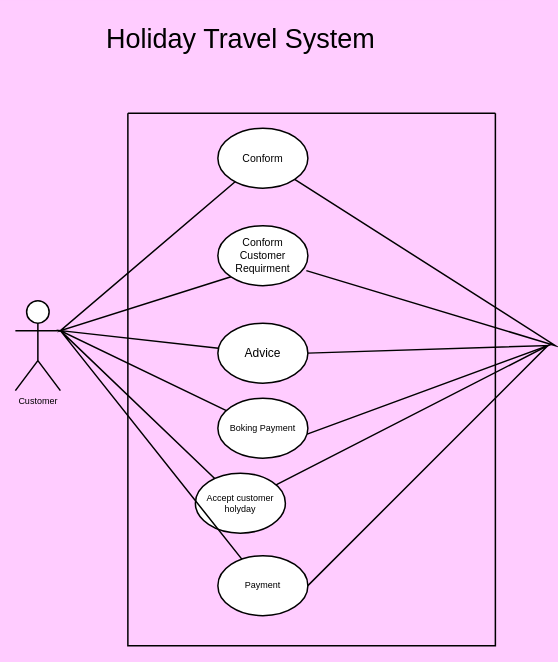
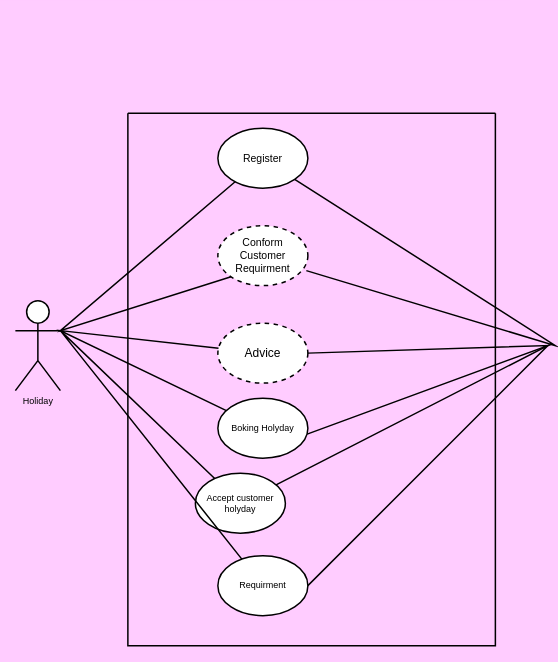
  <mxCell id="0" />
  <mxCell id="1" parent="0" />
  <mxCell id="2" value="" style="swimlane;startSize=0;strokeWidth=2;" parent="1" vertex="1"><mxGeometry x="170" y="150" width="490" height="710" as="geometry" /></mxCell>
- <mxCell id="3" value="&lt;font style=&quot;font-size: 14px;&quot;&gt;Conform&lt;/font&gt;" style="ellipse;whiteSpace=wrap;html=1;strokeWidth=2;" parent="2" vertex="1"><mxGeometry x="120" y="20" width="120" height="80" as="geometry" /></mxCell>
- <mxCell id="4" value="&lt;font style=&quot;font-size: 14px;&quot;&gt;Conform Customer Requirment&lt;/font&gt;" style="ellipse;whiteSpace=wrap;html=1;strokeWidth=2;" parent="2" vertex="1"><mxGeometry x="120" y="150" width="120" height="80" as="geometry" /></mxCell>
+ <mxCell id="3" value="&lt;font style=&quot;font-size: 14px;&quot;&gt;Register&lt;/font&gt;" style="ellipse;whiteSpace=wrap;html=1;strokeWidth=2;" parent="2" vertex="1"><mxGeometry x="120" y="20" width="120" height="80" as="geometry" /></mxCell>
+ <mxCell id="4" value="&lt;font style=&quot;font-size: 14px;&quot;&gt;Conform Customer Requirment&lt;/font&gt;" style="ellipse;whiteSpace=wrap;html=1;strokeWidth=2;dashed=1;" parent="2" vertex="1"><mxGeometry x="120" y="150" width="120" height="80" as="geometry" /></mxCell>
  <mxCell id="5" value="Accept customer holyday" style="ellipse;whiteSpace=wrap;html=1;strokeWidth=2;" parent="2" vertex="1"><mxGeometry x="90" y="480" width="120" height="80" as="geometry" /></mxCell>
- <mxCell id="6" value="Boking Payment" style="ellipse;whiteSpace=wrap;html=1;strokeWidth=2;" parent="2" vertex="1"><mxGeometry x="120" y="380" width="120" height="80" as="geometry" /></mxCell>
- <mxCell id="7" value="&lt;font size=&quot;3&quot;&gt;Advice&lt;/font&gt;" style="ellipse;whiteSpace=wrap;html=1;strokeWidth=2;" parent="2" vertex="1"><mxGeometry x="120" y="280" width="120" height="80" as="geometry" /></mxCell>
+ <mxCell id="6" value="Boking Holyday" style="ellipse;whiteSpace=wrap;html=1;strokeWidth=2;" parent="2" vertex="1"><mxGeometry x="120" y="380" width="120" height="80" as="geometry" /></mxCell>
+ <mxCell id="7" value="&lt;font size=&quot;3&quot;&gt;Advice&lt;/font&gt;" style="ellipse;whiteSpace=wrap;html=1;strokeWidth=2;dashed=1;" parent="2" vertex="1"><mxGeometry x="120" y="280" width="120" height="80" as="geometry" /></mxCell>
  <mxCell id="8" value="" style="endArrow=none;html=1;rounded=0;exitX=0;exitY=1;exitDx=0;exitDy=0;strokeWidth=2;" parent="2" source="4" target="3" edge="1"><mxGeometry width="50" height="50" relative="1" as="geometry"><mxPoint y="300" as="sourcePoint" /><mxPoint x="50" y="250" as="targetPoint" /><Array as="points"><mxPoint x="-90" y="290" /></Array></mxGeometry></mxCell>
  <mxCell id="9" value="" style="endArrow=none;html=1;rounded=0;fontSize=14;strokeWidth=2;" parent="2" source="7" target="6" edge="1"><mxGeometry width="50" height="50" relative="1" as="geometry"><mxPoint y="280" as="sourcePoint" /><mxPoint x="50" y="230" as="targetPoint" /><Array as="points"><mxPoint x="-90" y="290" /></Array></mxGeometry></mxCell>
- <mxCell id="10" value="Payment" style="ellipse;whiteSpace=wrap;html=1;strokeWidth=2;" parent="2" vertex="1"><mxGeometry x="120" y="590" width="120" height="80" as="geometry" /></mxCell>
+ <mxCell id="10" value="Requirment" style="ellipse;whiteSpace=wrap;html=1;strokeWidth=2;" parent="2" vertex="1"><mxGeometry x="120" y="590" width="120" height="80" as="geometry" /></mxCell>
  <mxCell id="11" value="" style="endArrow=none;html=1;rounded=0;fontSize=14;strokeWidth=2;" parent="2" source="10" target="5" edge="1"><mxGeometry width="50" height="50" relative="1" as="geometry"><mxPoint y="480" as="sourcePoint" /><mxPoint x="50" y="430" as="targetPoint" /><Array as="points"><mxPoint x="-90" y="290" /></Array></mxGeometry></mxCell>
  <mxCell id="12" value="" style="endArrow=none;html=1;rounded=0;fontSize=14;entryX=1;entryY=1;entryDx=0;entryDy=0;exitX=0.983;exitY=0.75;exitDx=0;exitDy=0;exitPerimeter=0;strokeWidth=2;" parent="2" source="4" target="3" edge="1"><mxGeometry width="50" height="50" relative="1" as="geometry"><mxPoint x="390" y="390" as="sourcePoint" /><mxPoint x="440" y="340" as="targetPoint" /><Array as="points"><mxPoint x="570" y="310" /></Array></mxGeometry></mxCell>
  <mxCell id="13" value="" style="endArrow=none;html=1;rounded=0;fontSize=14;entryX=1;entryY=0.5;entryDx=0;entryDy=0;exitX=0.992;exitY=0.6;exitDx=0;exitDy=0;exitPerimeter=0;strokeWidth=2;" parent="2" source="6" target="7" edge="1"><mxGeometry width="50" height="50" relative="1" as="geometry"><mxPoint x="390" y="390" as="sourcePoint" /><mxPoint x="440" y="340" as="targetPoint" /><Array as="points"><mxPoint x="560" y="310" /></Array></mxGeometry></mxCell>
  <mxCell id="14" value="" style="endArrow=none;html=1;rounded=0;fontSize=14;exitX=1;exitY=0.5;exitDx=0;exitDy=0;strokeWidth=2;" parent="2" source="10" target="5" edge="1"><mxGeometry width="50" height="50" relative="1" as="geometry"><mxPoint x="249.04" y="438" as="sourcePoint" /><mxPoint x="250" y="330" as="targetPoint" /><Array as="points"><mxPoint x="560" y="310" /></Array></mxGeometry></mxCell>
- <mxCell id="15" value="Customer" style="shape=umlActor;verticalLabelPosition=bottom;verticalAlign=top;html=1;outlineConnect=0;strokeWidth=2;" parent="1" vertex="1"><mxGeometry x="20" y="400" width="60" height="120" as="geometry" /></mxCell>
- <mxCell id="16" value="&lt;font style=&quot;font-size: 36px;&quot;&gt;Holiday Travel System&lt;/font&gt;" style="text;html=1;align=center;verticalAlign=middle;resizable=0;points=[];autosize=1;strokeColor=none;fillColor=none;fontSize=14;strokeWidth=2;" parent="1" vertex="1"><mxGeometry x="130" y="20" width="380" height="60" as="geometry" /></mxCell>
+ <mxCell id="15" value="Holiday" style="shape=umlActor;verticalLabelPosition=bottom;verticalAlign=top;html=1;outlineConnect=0;strokeWidth=2;" parent="1" vertex="1"><mxGeometry x="20" y="400" width="60" height="120" as="geometry" /></mxCell>
